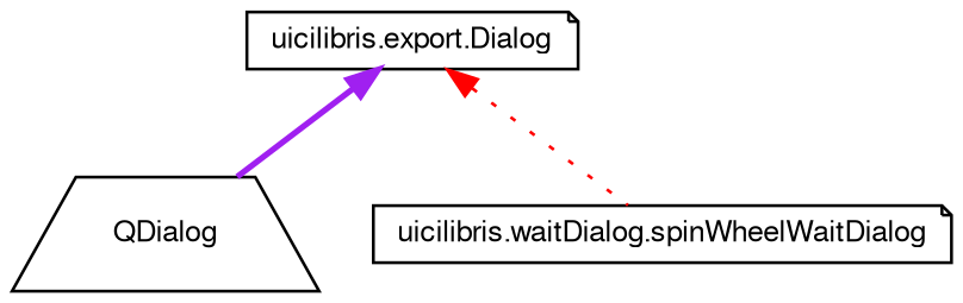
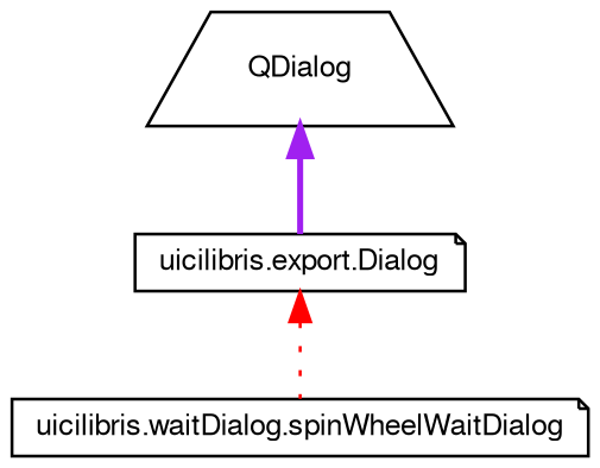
  digraph {
    rankdir=TB
    node [color=black fillcolor=white fontname=FreeSans fontsize=10 shape=note style=filled]
    edge [dir=back fontname=FreeSans fontsize=10 labelfontname=FreeSans labelfontsize=10]
    n1 [height=0.2 label=QDialog shape=trapezium width=0.4]
    n2 [height=0.2 label="uicilibris.export.Dialog" width=0.4]
    n3 [height=0.2 label="uicilibris.waitDialog.spinWheelWaitDialog" width=0.4]
-   n2 -> n1 [color=purple style=bold]
+   n1 -> n2 [color=purple style=bold]
    n2 -> n3 [color=red style=dotted]
  }
